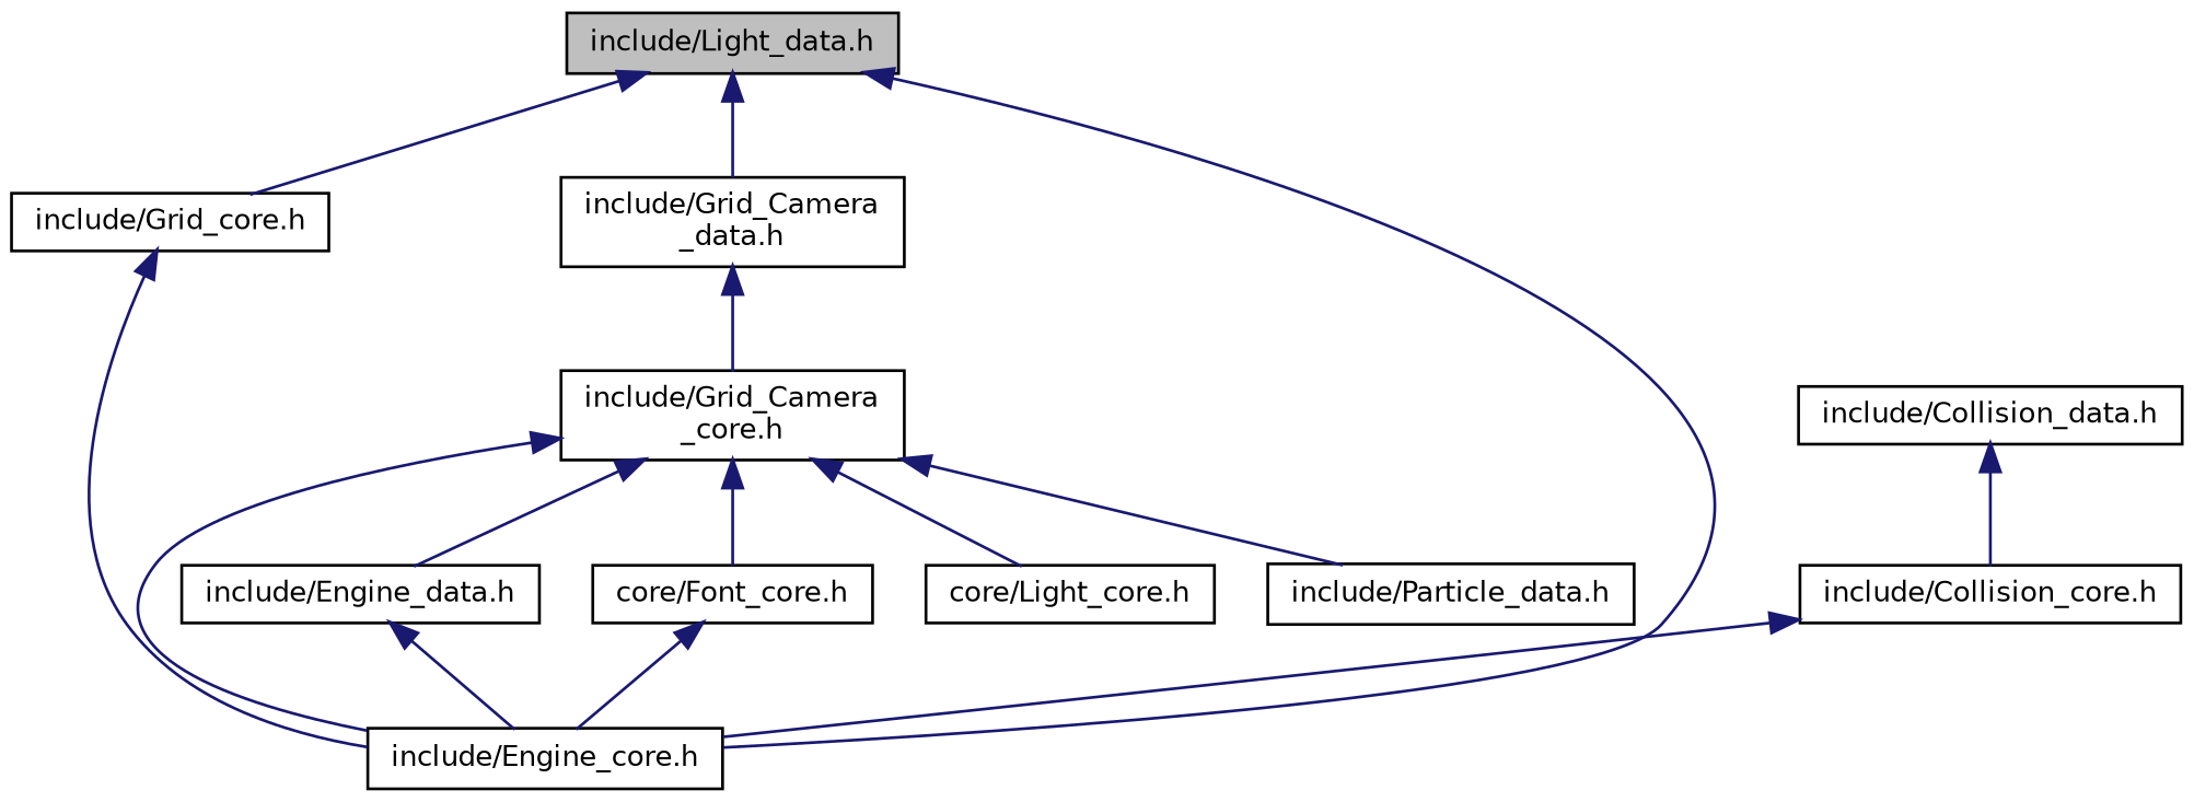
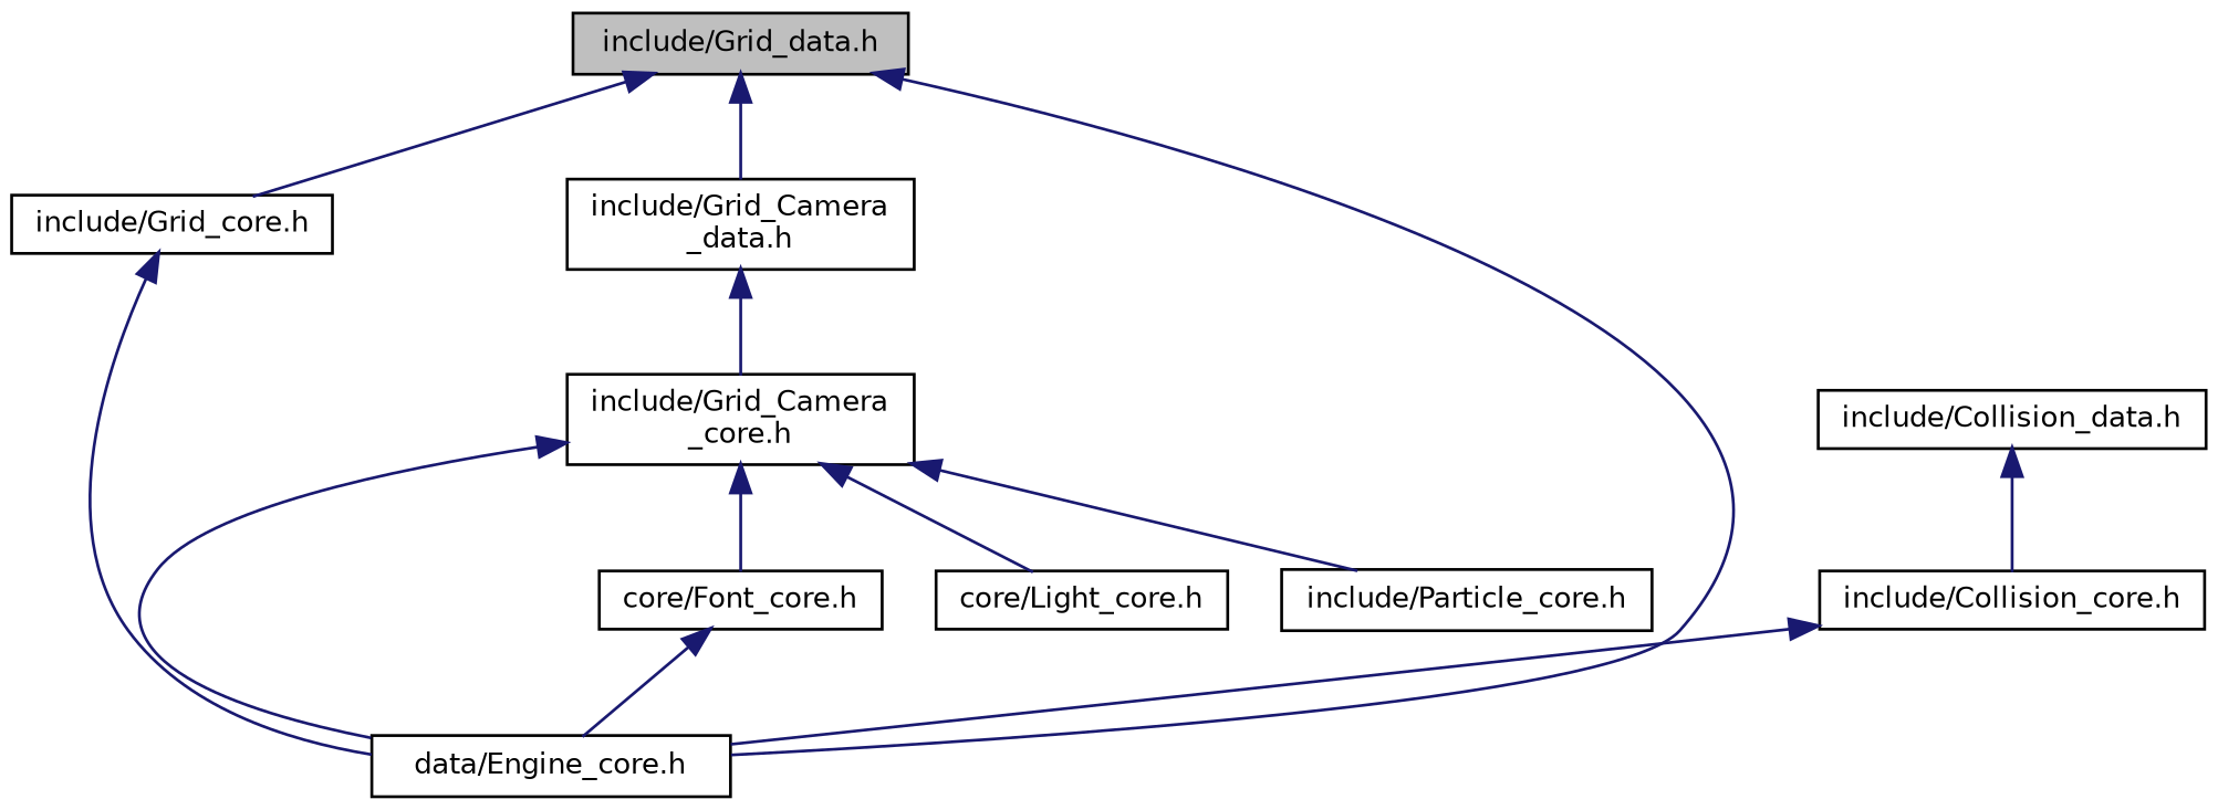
  digraph {
    node [color=black fillcolor=white fontname=Helvetica fontsize=10 shape=record style=filled]
    edge [color=midnightblue dir=back fontname=Helvetica fontsize=10 labelfontname=Helvetica labelfontsize=10 style=solid]
-   n1 [fillcolor=grey75 fontcolor=black height=0.2 label="include/Light_data.h" width=0.4]
+   n1 [fillcolor=grey75 fontcolor=black height=0.2 label="include/Grid_data.h" width=0.4]
    n2 [height=0.2 label="include/Grid_core.h" width=0.4]
    n3 [height=0.2 label="include/Grid_Camera\l_data.h" width=0.4]
-   n4 [height=0.2 label="include/Engine_core.h" width=0.4]
+   n4 [height=0.2 label="data/Engine_core.h" width=0.4]
    n5 [height=0.2 label="include/Collision_data.h" width=0.4]
    n6 [height=0.2 label="include/Collision_core.h" width=0.4]
    n7 [height=0.2 label="include/Grid_Camera\l_core.h" width=0.4]
-   n8 [height=0.2 label="include/Engine_data.h" width=0.4]
    n9 [height=0.2 label="core/Font_core.h" width=0.4]
    n10 [height=0.2 label="core/Light_core.h" width=0.4]
-   n11 [height=0.2 label="include/Particle_data.h" width=0.4]
+   n11 [height=0.2 label="include/Particle_core.h" width=0.4]
    n1 -> n2
    n1 -> n3
    n1 -> n4
    n2 -> n4
    n3 -> n7
    n5 -> n6
    n6 -> n4
    n7 -> n4
-   n7 -> n8
    n7 -> n9
    n7 -> n10
    n7 -> n11
-   n8 -> n4
    n9 -> n4
  }
